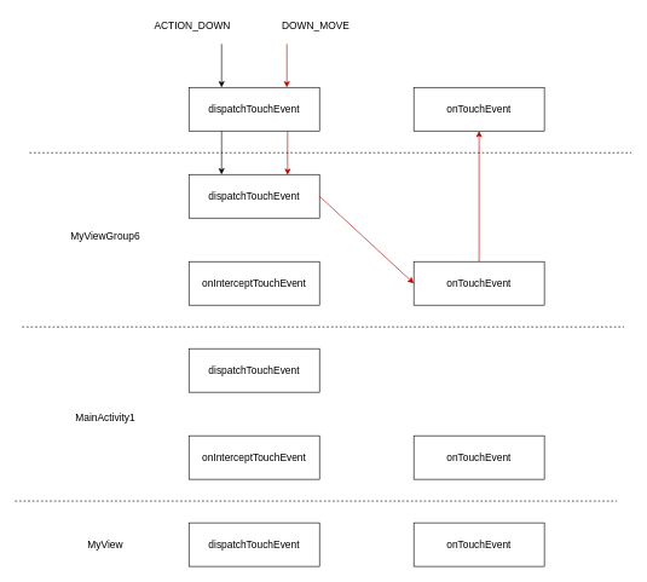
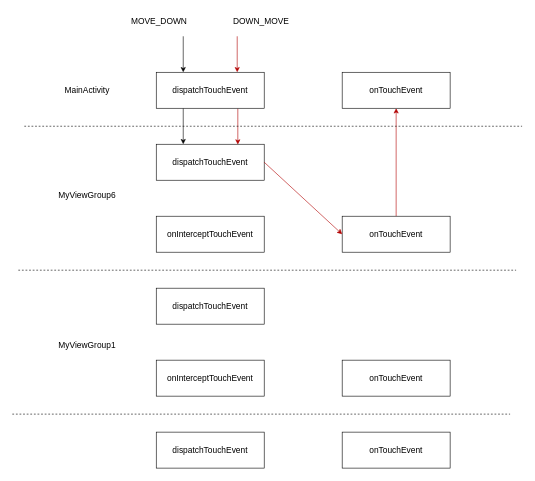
  <mxCell id="0" />
  <mxCell id="1" parent="0" />
  <mxCell id="2" style="edgeStyle=orthogonalEdgeStyle;rounded=0;orthogonalLoop=1;jettySize=auto;html=1;exitX=0.25;exitY=1;exitDx=0;exitDy=0;entryX=0.25;entryY=0;entryDx=0;entryDy=0;" parent="1" source="4" target="7" edge="1"><mxGeometry relative="1" as="geometry" /></mxCell>
  <mxCell id="3" style="edgeStyle=orthogonalEdgeStyle;rounded=0;orthogonalLoop=1;jettySize=auto;html=1;exitX=0.789;exitY=1.008;exitDx=0;exitDy=0;entryX=0.789;entryY=0.008;entryDx=0;entryDy=0;fillColor=#e51400;strokeColor=#B20000;entryPerimeter=0;exitPerimeter=0;" parent="1" edge="1"><mxGeometry relative="1" as="geometry"><mxPoint x="396.02" y="180.48" as="sourcePoint" /><mxPoint x="396.02" y="240.48" as="targetPoint" /></mxGeometry></mxCell>
  <mxCell id="4" value="dispatchTouchEvent" style="rounded=0;whiteSpace=wrap;html=1;fontSize=14;" parent="1" vertex="1"><mxGeometry x="260" y="120" width="180" height="60" as="geometry" /></mxCell>
  <mxCell id="5" value="" style="endArrow=classic;html=1;rounded=0;entryX=0.25;entryY=0;entryDx=0;entryDy=0;fontSize=14;" parent="1" target="4" edge="1"><mxGeometry width="50" height="50" relative="1" as="geometry"><mxPoint x="305" y="60" as="sourcePoint" /><mxPoint x="630" y="130" as="targetPoint" /></mxGeometry></mxCell>
- <mxCell id="6" value="ACTION_DOWN" style="text;html=1;strokeColor=none;fillColor=none;align=center;verticalAlign=middle;whiteSpace=wrap;rounded=0;fontSize=14;" parent="1" vertex="1"><mxGeometry x="190" y="20" width="150" height="30" as="geometry" /></mxCell>
+ <mxCell id="6" value="MOVE_DOWN" style="text;html=1;strokeColor=none;fillColor=none;align=center;verticalAlign=middle;whiteSpace=wrap;rounded=0;fontSize=14;" parent="1" vertex="1"><mxGeometry x="190" y="20" width="150" height="30" as="geometry" /></mxCell>
  <mxCell id="7" value="dispatchTouchEvent" style="rounded=0;whiteSpace=wrap;html=1;fontSize=14;" parent="1" vertex="1"><mxGeometry x="260" y="240" width="180" height="60" as="geometry" /></mxCell>
  <mxCell id="8" value="dispatchTouchEvent" style="rounded=0;whiteSpace=wrap;html=1;fontSize=14;" parent="1" vertex="1"><mxGeometry x="260" y="480" width="180" height="60" as="geometry" /></mxCell>
  <mxCell id="9" value="dispatchTouchEvent" style="rounded=0;whiteSpace=wrap;html=1;fontSize=14;" parent="1" vertex="1"><mxGeometry x="260" y="720" width="180" height="60" as="geometry" /></mxCell>
  <mxCell id="10" value="onTouchEvent" style="rounded=0;whiteSpace=wrap;html=1;fontSize=14;" parent="1" vertex="1"><mxGeometry x="570" y="720" width="180" height="60" as="geometry" /></mxCell>
  <mxCell id="11" value="onTouchEvent" style="rounded=0;whiteSpace=wrap;html=1;fontSize=14;" parent="1" vertex="1"><mxGeometry x="570" y="600" width="180" height="60" as="geometry" /></mxCell>
  <mxCell id="12" style="edgeStyle=orthogonalEdgeStyle;rounded=0;orthogonalLoop=1;jettySize=auto;html=1;exitX=0.5;exitY=0;exitDx=0;exitDy=0;entryX=0.5;entryY=1;entryDx=0;entryDy=0;fillColor=#e51400;strokeColor=#B20000;" edge="1" parent="1" source="13" target="14"><mxGeometry relative="1" as="geometry" /></mxCell>
  <mxCell id="13" value="onTouchEvent" style="rounded=0;whiteSpace=wrap;html=1;fontSize=14;" parent="1" vertex="1"><mxGeometry x="570" y="360" width="180" height="60" as="geometry" /></mxCell>
  <mxCell id="14" value="onTouchEvent" style="rounded=0;whiteSpace=wrap;html=1;fontSize=14;" parent="1" vertex="1"><mxGeometry x="570" y="120" width="180" height="60" as="geometry" /></mxCell>
  <mxCell id="15" value="" style="endArrow=none;dashed=1;html=1;rounded=0;fontSize=14;" parent="1" edge="1"><mxGeometry width="50" height="50" relative="1" as="geometry"><mxPoint x="40" y="210" as="sourcePoint" /><mxPoint x="870" y="210" as="targetPoint" /></mxGeometry></mxCell>
+ <mxCell id="16" value="MainActivity" style="text;html=1;strokeColor=none;fillColor=none;align=center;verticalAlign=middle;whiteSpace=wrap;rounded=0;fontSize=14;" parent="1" vertex="1"><mxGeometry x="70" y="135" width="150" height="30" as="geometry" /></mxCell>
  <mxCell id="17" value="" style="endArrow=none;dashed=1;html=1;rounded=0;fontSize=14;" parent="1" edge="1"><mxGeometry width="50" height="50" relative="1" as="geometry"><mxPoint x="30" y="450" as="sourcePoint" /><mxPoint x="860" y="450" as="targetPoint" /></mxGeometry></mxCell>
  <mxCell id="18" value="" style="endArrow=none;dashed=1;html=1;rounded=0;fontSize=14;" parent="1" edge="1"><mxGeometry width="50" height="50" relative="1" as="geometry"><mxPoint x="20" y="690" as="sourcePoint" /><mxPoint x="850" y="690" as="targetPoint" /></mxGeometry></mxCell>
  <mxCell id="19" value="MyViewGroup6" style="text;html=1;strokeColor=none;fillColor=none;align=center;verticalAlign=middle;whiteSpace=wrap;rounded=0;fontSize=14;" parent="1" vertex="1"><mxGeometry x="70" y="310" width="150" height="30" as="geometry" /></mxCell>
- <mxCell id="20" value="MainActivity1" style="text;html=1;strokeColor=none;fillColor=none;align=center;verticalAlign=middle;whiteSpace=wrap;rounded=0;fontSize=14;" parent="1" vertex="1"><mxGeometry x="70" y="560" width="150" height="30" as="geometry" /></mxCell>
- <mxCell id="21" value="MyView" style="text;html=1;strokeColor=none;fillColor=none;align=center;verticalAlign=middle;whiteSpace=wrap;rounded=0;fontSize=14;" parent="1" vertex="1"><mxGeometry x="70" y="735" width="150" height="30" as="geometry" /></mxCell>
+ <mxCell id="20" value="MyViewGroup1" style="text;html=1;strokeColor=none;fillColor=none;align=center;verticalAlign=middle;whiteSpace=wrap;rounded=0;fontSize=14;" parent="1" vertex="1"><mxGeometry x="70" y="560" width="150" height="30" as="geometry" /></mxCell>
  <mxCell id="22" value="&lt;p&gt;onInterceptTouchEvent&lt;/p&gt;" style="rounded=0;whiteSpace=wrap;html=1;fontSize=14;" parent="1" vertex="1"><mxGeometry x="260" y="360" width="180" height="60" as="geometry" /></mxCell>
  <mxCell id="23" value="onInterceptTouchEvent" style="rounded=0;whiteSpace=wrap;html=1;fontSize=14;" parent="1" vertex="1"><mxGeometry x="260" y="600" width="180" height="60" as="geometry" /></mxCell>
  <mxCell id="24" value="" style="endArrow=classic;html=1;rounded=0;entryX=0.25;entryY=0;entryDx=0;entryDy=0;fontSize=14;fillColor=#e51400;strokeColor=#B20000;" parent="1" edge="1"><mxGeometry width="50" height="50" relative="1" as="geometry"><mxPoint x="395" y="60" as="sourcePoint" /><mxPoint x="395" y="120" as="targetPoint" /></mxGeometry></mxCell>
  <mxCell id="25" value="DOWN_MOVE" style="text;html=1;strokeColor=none;fillColor=none;align=center;verticalAlign=middle;whiteSpace=wrap;rounded=0;fontSize=14;" parent="1" vertex="1"><mxGeometry x="360" y="20" width="150" height="30" as="geometry" /></mxCell>
  <mxCell id="26" value="" style="endArrow=classic;html=1;rounded=0;entryX=0;entryY=0.5;entryDx=0;entryDy=0;exitX=1;exitY=0.5;exitDx=0;exitDy=0;fillColor=#e51400;strokeColor=#B20000;" edge="1" parent="1" source="7" target="13"><mxGeometry width="50" height="50" relative="1" as="geometry"><mxPoint x="400" y="280" as="sourcePoint" /><mxPoint x="450" y="230" as="targetPoint" /></mxGeometry></mxCell>
